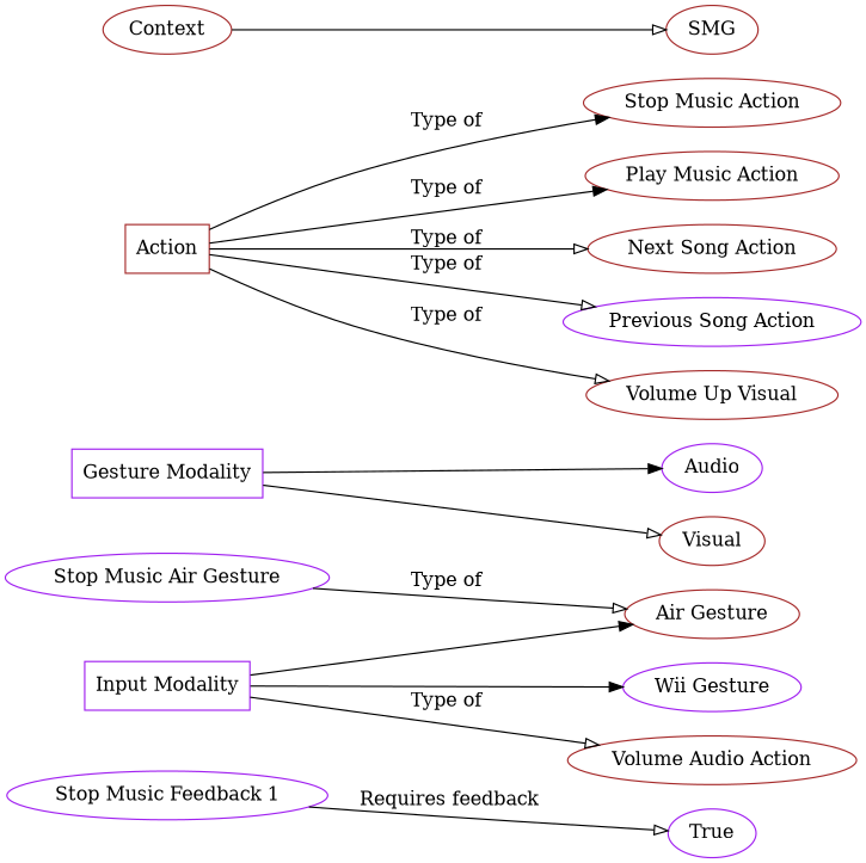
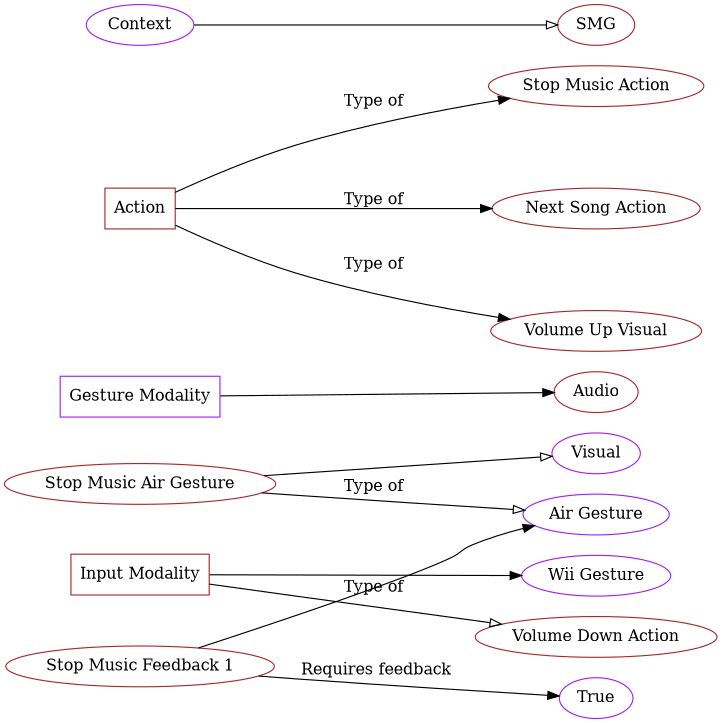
  digraph {
    rankdir=LR
    node [color=brown]
    edge [arrowhead=normal]
    n1 [color=purple label="Gesture Modality" shape=box]
-   Audio [color=purple]
-   Visual
-   n4 [color=purple label="Input Modality" shape=box]
+   Audio
+   Visual [color=purple]
+   n4 [label="Input Modality" shape=box]
    n5 [color=purple label="Wii Gesture"]
-   n6 [label="Air Gesture"]
-   n7 [label="Volume Audio Action"]
-   n8 [color=purple label="Stop Music Feedback 1"]
+   n6 [color=purple label="Air Gesture"]
+   n7 [label="Volume Down Action"]
+   n8 [label="Stop Music Feedback 1"]
    True [color=purple]
    n10 [label=Action shape=box]
    n11 [label="Stop Music Action"]
-   n12 [label="Play Music Action"]
    n13 [label="Next Song Action"]
-   n14 [color=purple label="Previous Song Action"]
    n15 [label="Volume Up Visual"]
-   n16 [color=purple label="Stop Music Air Gesture"]
-   Context
+   n16 [label="Stop Music Air Gesture"]
+   Context [color=purple]
    SMG
    n1 -> Audio
-   n1 -> Visual [arrowhead=onormal]
+   n16 -> Visual [arrowhead=onormal]
    n4 -> n5
-   n4 -> n6
+   n8 -> n6
    n4 -> n7 [arrowhead=onormal label="Type of"]
-   n8 -> True [arrowhead=onormal label=" Requires feedback"]
+   n8 -> True [label=" Requires feedback"]
    n10 -> n11 [label="Type of"]
-   n10 -> n12 [label="Type of"]
-   n10 -> n13 [arrowhead=onormal label="Type of"]
-   n10 -> n14 [arrowhead=onormal label="Type of"]
-   n10 -> n15 [arrowhead=onormal label="Type of"]
+   n10 -> n13 [label="Type of"]
+   n10 -> n15 [label="Type of"]
    n16 -> n6 [arrowhead=onormal label="Type of"]
    Context -> SMG [arrowhead=onormal]
  }
